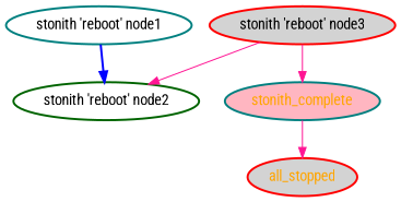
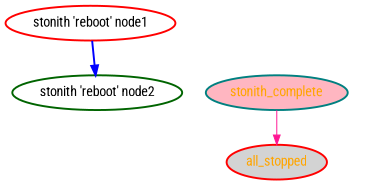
  digraph {
    fontname="Roboto Condensed"
    node [color=red fillcolor=lightgrey fontcolor=black fontname="Roboto Condensed" style="bold,filled"]
    edge [color=deeppink fontname="Roboto Condensed" style=solid]
    all_stopped [fontcolor=orange]
-   "stonith 'reboot' node1" [color=teal fillcolor=white]
+   "stonith 'reboot' node1" [fillcolor=white]
    "stonith 'reboot' node2" [color=darkgreen fillcolor=white]
-   "stonith 'reboot' node3"
    stonith_complete [color=teal fillcolor=lightpink fontcolor=orange]
    "stonith 'reboot' node1" -> "stonith 'reboot' node2" [color=blue style=bold]
-   "stonith 'reboot' node3" -> "stonith 'reboot' node2"
-   "stonith 'reboot' node3" -> stonith_complete
    stonith_complete -> all_stopped
  }
